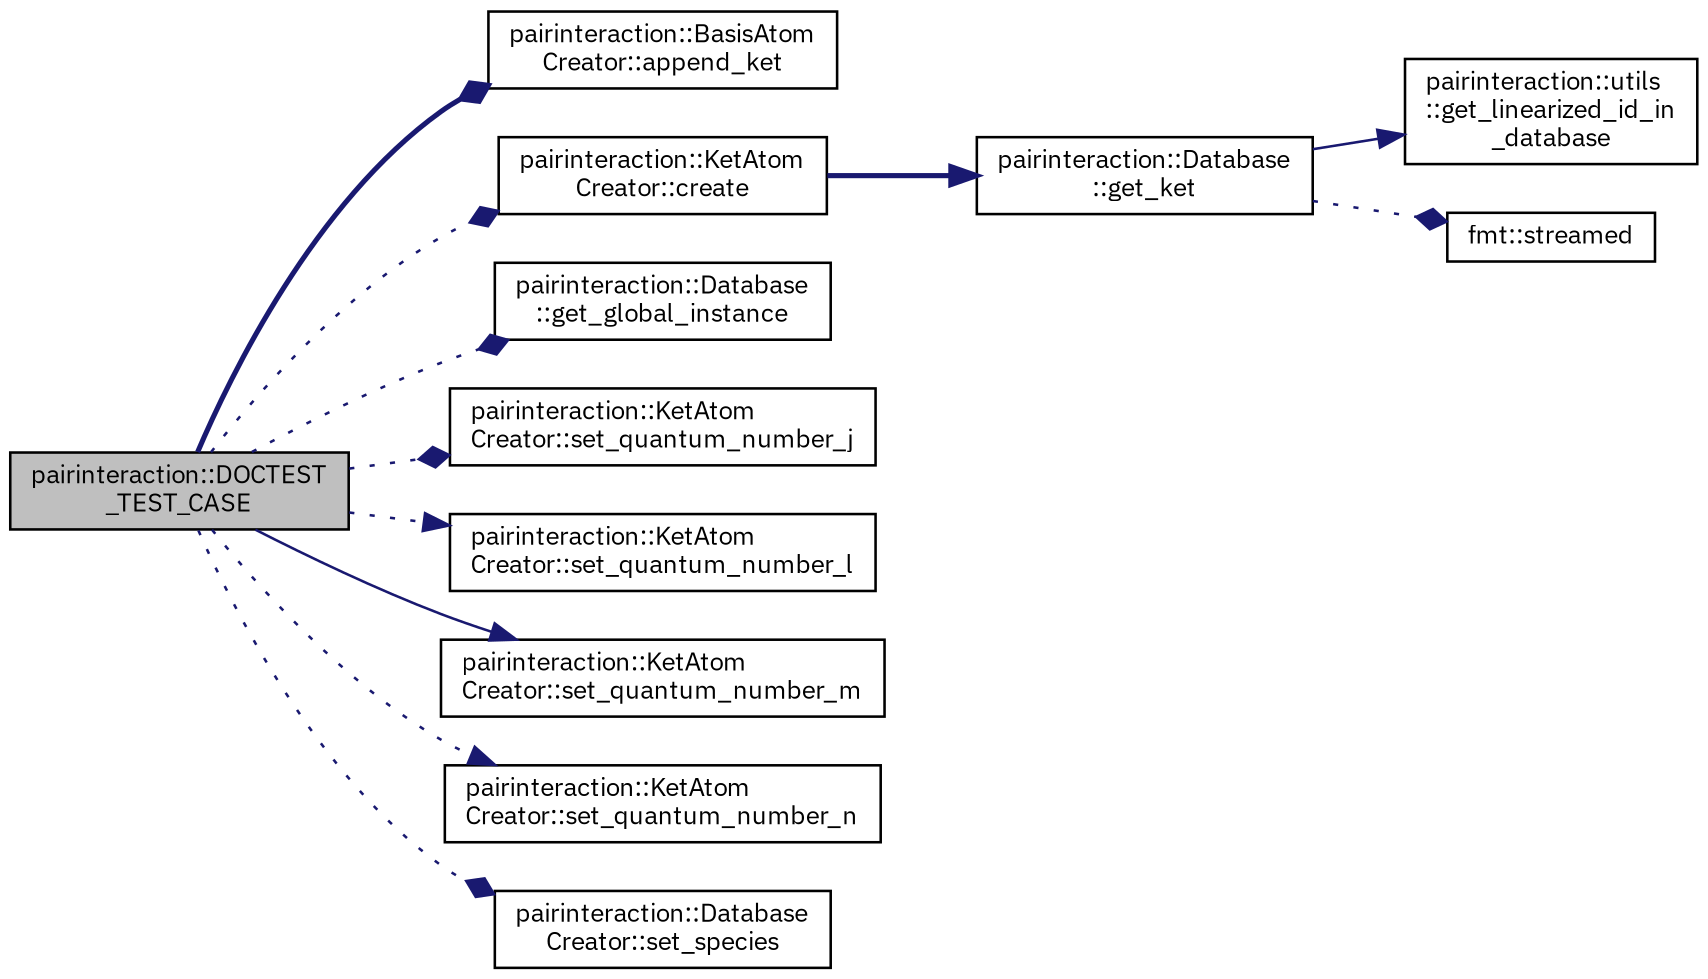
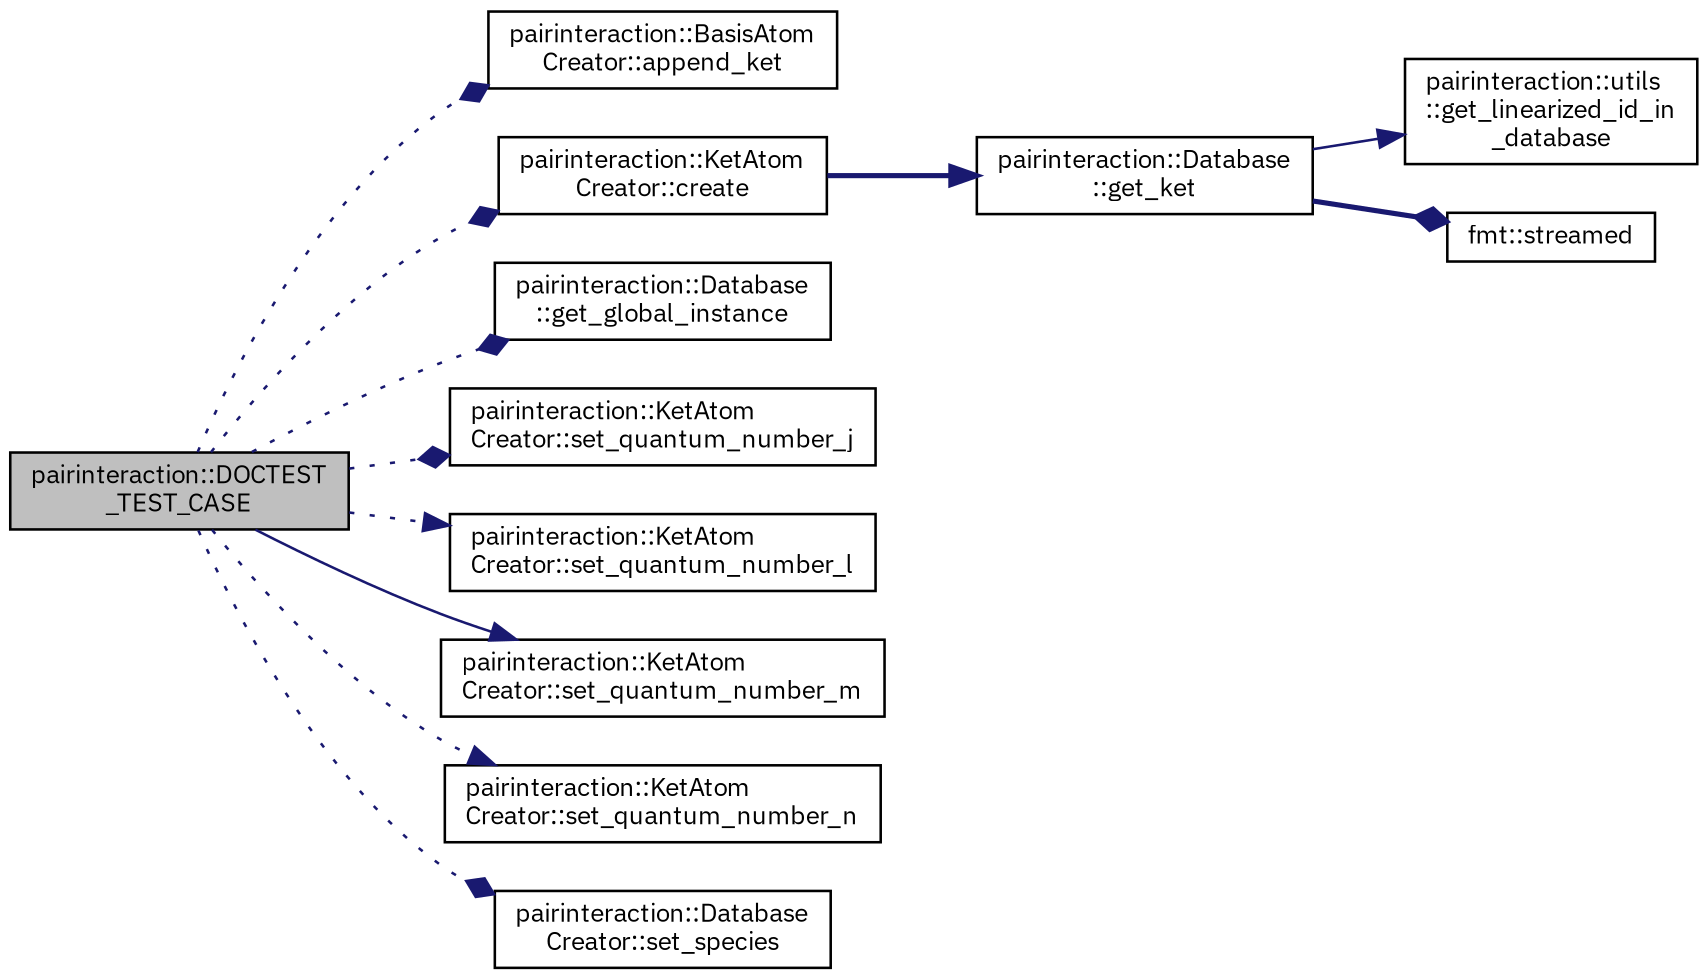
  digraph {
    fontname="IBM Plex Sans"
    rankdir=LR
    node [color=black fontname="IBM Plex Sans" fontsize=10 shape=record]
    edge [arrowhead=diamond color=midnightblue fontname="IBM Plex Sans" fontsize=10 labelfontname=Helvetica labelfontsize=10 style=dotted]
    n1 [fillcolor=grey75 fontcolor=black height=0.2 label="pairinteraction::DOCTEST\l_TEST_CASE" style=filled width=0.4]
    n2 [height=0.2 label="pairinteraction::BasisAtom\lCreator::append_ket" width=0.4]
    n3 [height=0.2 label="pairinteraction::KetAtom\lCreator::create" width=0.4]
    n4 [height=0.2 label="pairinteraction::Database\l::get_global_instance" width=0.4]
    n5 [height=0.2 label="pairinteraction::KetAtom\lCreator::set_quantum_number_j" width=0.4]
    n6 [height=0.2 label="pairinteraction::KetAtom\lCreator::set_quantum_number_l" width=0.4]
    n7 [height=0.2 label="pairinteraction::KetAtom\lCreator::set_quantum_number_m" width=0.4]
    n8 [height=0.2 label="pairinteraction::KetAtom\lCreator::set_quantum_number_n" width=0.4]
    n9 [height=0.2 label="pairinteraction::Database\lCreator::set_species" width=0.4]
    n10 [height=0.2 label="pairinteraction::Database\l::get_ket" width=0.4]
    n11 [height=0.2 label="pairinteraction::utils\l::get_linearized_id_in\l_database" width=0.4]
    n12 [height=0.2 label="fmt::streamed" width=0.4]
-   n1 -> n2 [style=bold]
+   n1 -> n2
    n1 -> n3
    n1 -> n4
    n1 -> n5
    n1 -> n6 [arrowhead=normal]
    n1 -> n7 [arrowhead=normal style=solid]
    n1 -> n8 [arrowhead=normal]
    n1 -> n9
    n3 -> n10 [arrowhead=normal style=bold]
    n10 -> n11 [arrowhead=normal style=solid]
-   n10 -> n12
+   n10 -> n12 [style=bold]
  }
